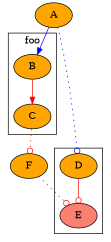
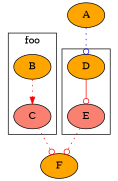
  digraph {
    node [fillcolor=orange style=filled]
    edge [arrowhead=odot color=red style=dotted]
    D
    E [fillcolor=salmon]
    B
-   C
+   C [fillcolor=salmon]
    F
    A
    subgraph cluster_1 {
      D
      E
    }
    subgraph cluster_2 {
      label=foo
      B
      C
    }
    D -> E [style=solid]
-   F -> E
-   B -> C [arrowhead=normal style=solid]
+   E -> F
+   B -> C [arrowhead=normal]
    C -> F
    A -> D [color=blue]
-   A -> B [arrowhead=normal color=blue style=solid]
  }
